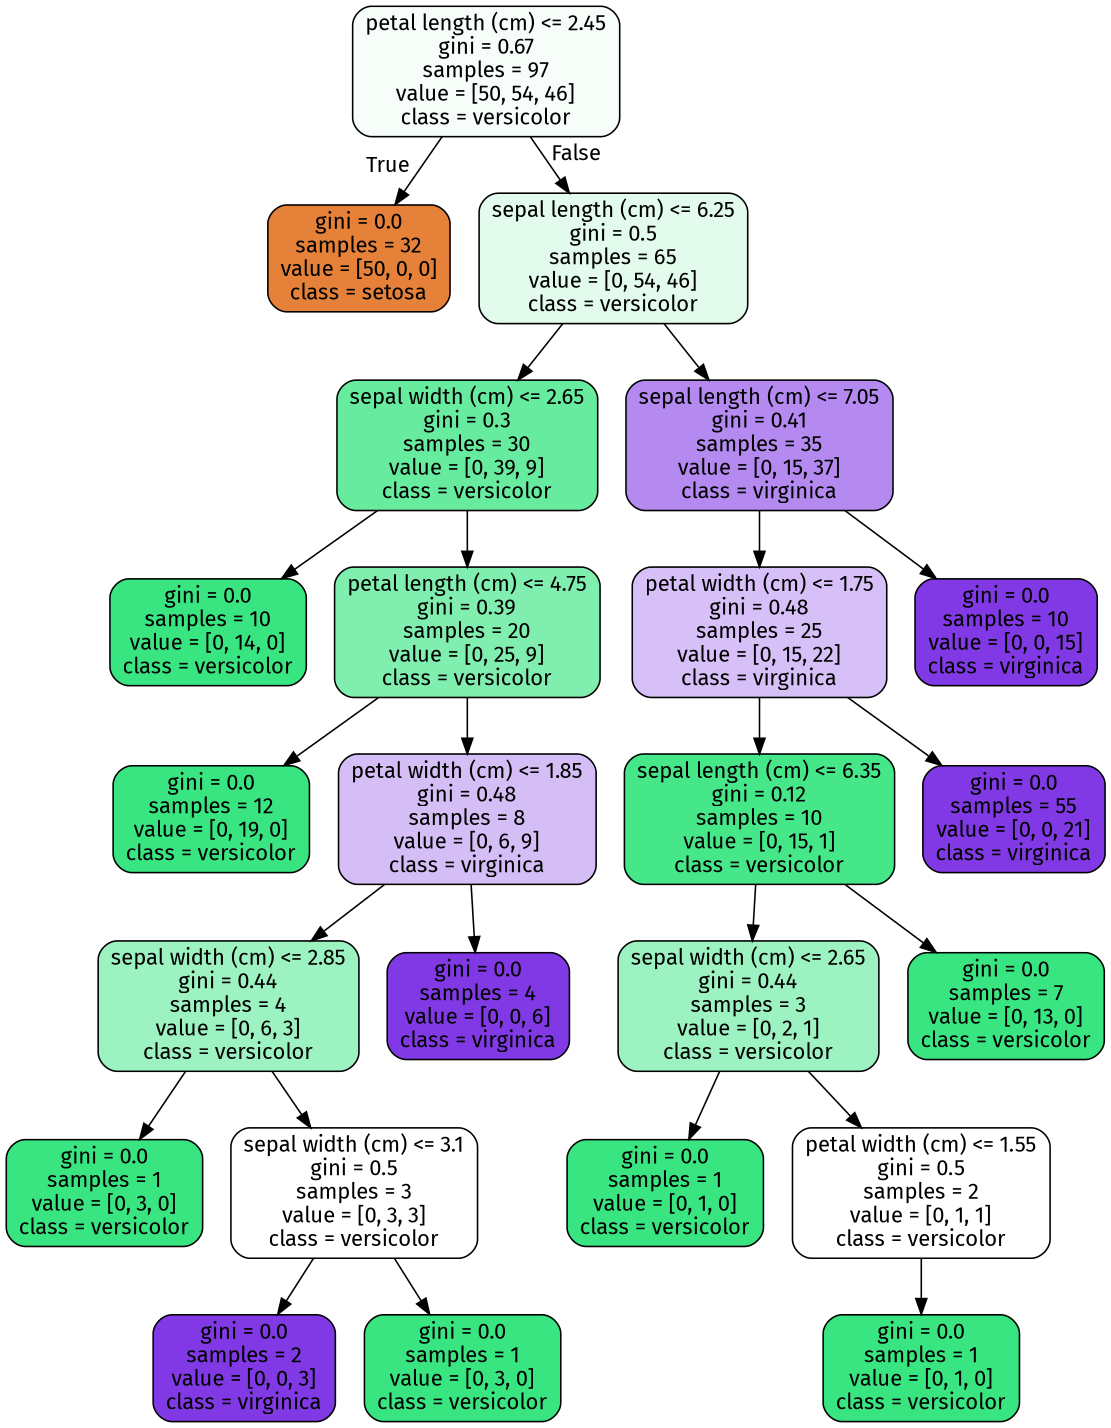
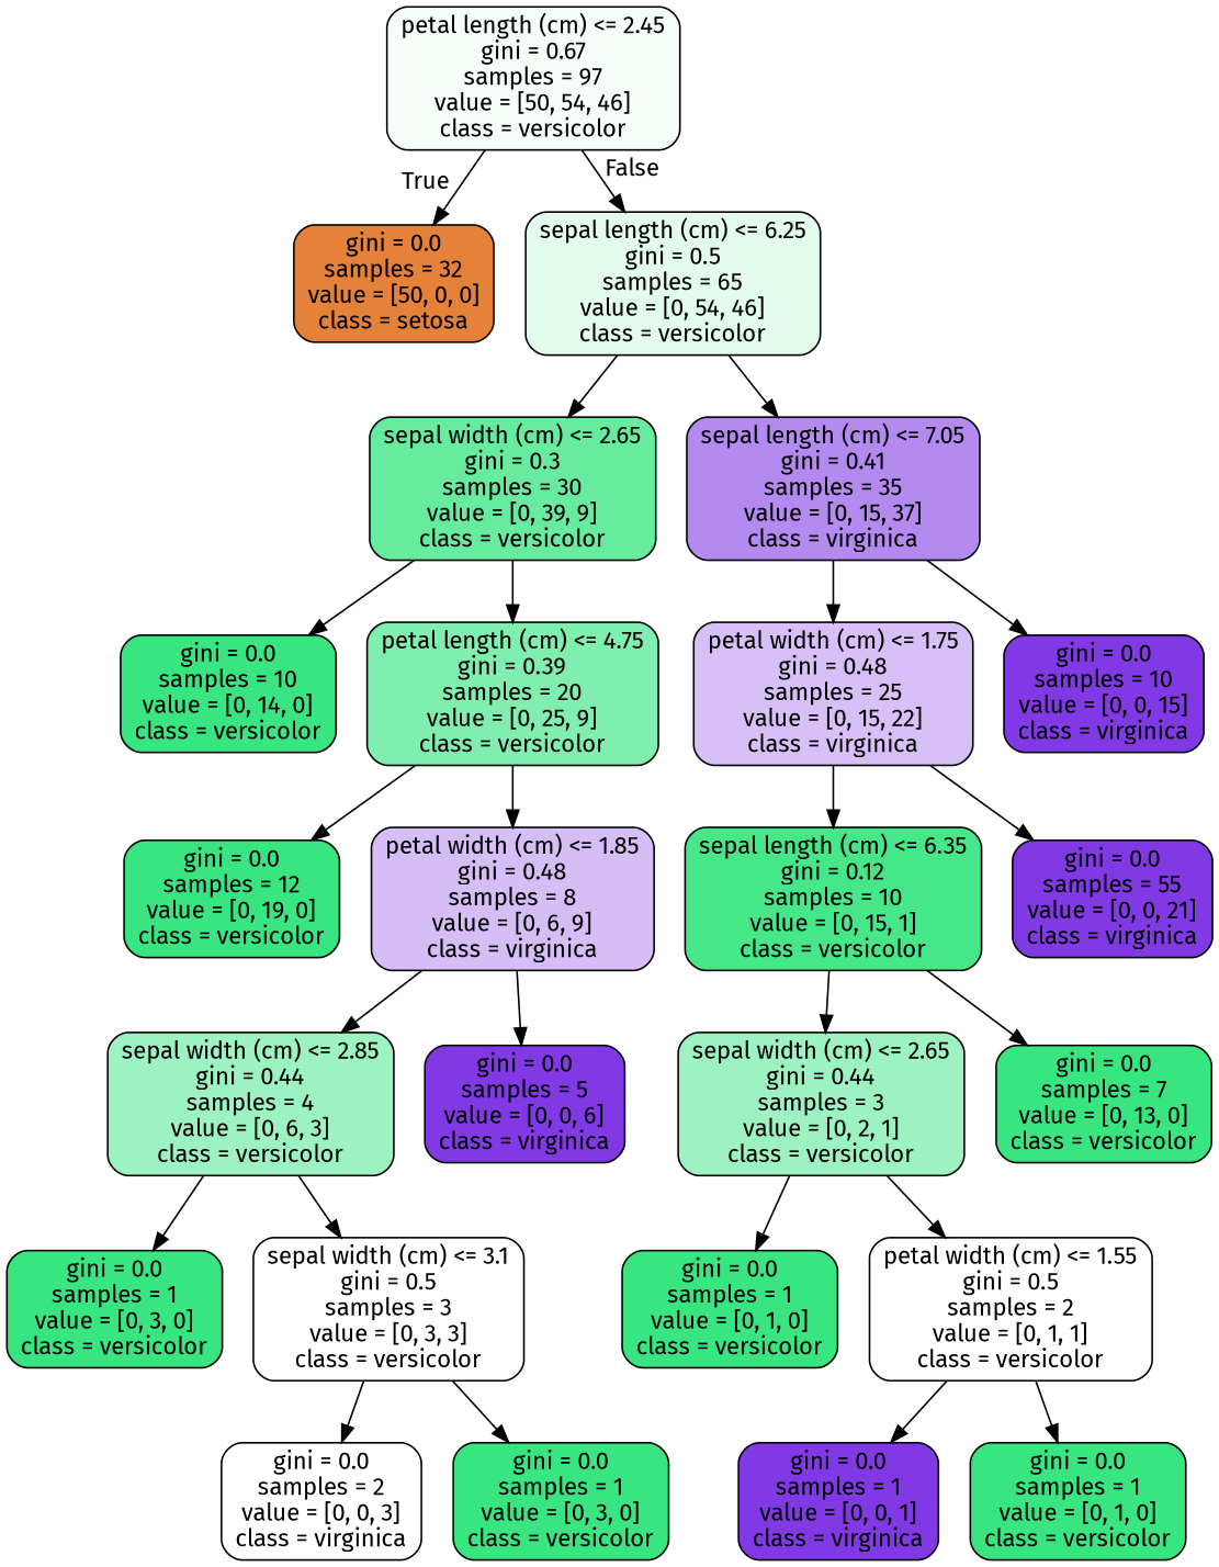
  digraph {
    fontname="Fira Sans"
    node [color=black fillcolor="#39e581" fontname="Fira Sans" shape=box style="filled, rounded"]
    edge [fontname="Fira Sans"]
    n1 [fillcolor="#f7fefa" label="petal length (cm) <= 2.45\ngini = 0.67\nsamples = 97\nvalue = [50, 54, 46]\nclass = versicolor"]
    n2 [fillcolor="#e58139" label="gini = 0.0\nsamples = 32\nvalue = [50, 0, 0]\nclass = setosa"]
    n3 [fillcolor="#e2fbec" label="sepal length (cm) <= 6.25\ngini = 0.5\nsamples = 65\nvalue = [0, 54, 46]\nclass = versicolor"]
    n4 [fillcolor="#67eb9e" label="sepal width (cm) <= 2.65\ngini = 0.3\nsamples = 30\nvalue = [0, 39, 9]\nclass = versicolor"]
    n5 [fillcolor="#b489f0" label="sepal length (cm) <= 7.05\ngini = 0.41\nsamples = 35\nvalue = [0, 15, 37]\nclass = virginica"]
    n6 [label="gini = 0.0\nsamples = 10\nvalue = [0, 14, 0]\nclass = versicolor"]
    n7 [fillcolor="#80eeae" label="petal length (cm) <= 4.75\ngini = 0.39\nsamples = 20\nvalue = [0, 25, 9]\nclass = versicolor"]
    n8 [fillcolor="#d7c0f7" label="petal width (cm) <= 1.75\ngini = 0.48\nsamples = 25\nvalue = [0, 15, 22]\nclass = virginica"]
    n9 [fillcolor="#8139e5" label="gini = 0.0\nsamples = 10\nvalue = [0, 0, 15]\nclass = virginica"]
    n10 [label="gini = 0.0\nsamples = 12\nvalue = [0, 19, 0]\nclass = versicolor"]
    n11 [fillcolor="#d5bdf6" label="petal width (cm) <= 1.85\ngini = 0.48\nsamples = 8\nvalue = [0, 6, 9]\nclass = virginica"]
    n12 [fillcolor="#9cf2c0" label="sepal width (cm) <= 2.85\ngini = 0.44\nsamples = 4\nvalue = [0, 6, 3]\nclass = versicolor"]
-   n13 [fillcolor="#8139e5" label="gini = 0.0\nsamples = 4\nvalue = [0, 0, 6]\nclass = virginica"]
+   n13 [fillcolor="#8139e5" label="gini = 0.0\nsamples = 5\nvalue = [0, 0, 6]\nclass = virginica"]
    n14 [label="gini = 0.0\nsamples = 1\nvalue = [0, 3, 0]\nclass = versicolor"]
    n15 [fillcolor="#ffffff" label="sepal width (cm) <= 3.1\ngini = 0.5\nsamples = 3\nvalue = [0, 3, 3]\nclass = versicolor"]
-   n16 [fillcolor="#8139e5" label="gini = 0.0\nsamples = 2\nvalue = [0, 0, 3]\nclass = virginica"]
+   n16 [fillcolor="#ffffff" label="gini = 0.0\nsamples = 2\nvalue = [0, 0, 3]\nclass = virginica"]
    n17 [label="gini = 0.0\nsamples = 1\nvalue = [0, 3, 0]\nclass = versicolor"]
    n18 [fillcolor="#46e789" label="sepal length (cm) <= 6.35\ngini = 0.12\nsamples = 10\nvalue = [0, 15, 1]\nclass = versicolor"]
    n19 [fillcolor="#8139e5" label="gini = 0.0\nsamples = 55\nvalue = [0, 0, 21]\nclass = virginica"]
    n20 [fillcolor="#9cf2c0" label="sepal width (cm) <= 2.65\ngini = 0.44\nsamples = 3\nvalue = [0, 2, 1]\nclass = versicolor"]
    n21 [label="gini = 0.0\nsamples = 7\nvalue = [0, 13, 0]\nclass = versicolor"]
    n22 [label="gini = 0.0\nsamples = 1\nvalue = [0, 1, 0]\nclass = versicolor"]
    n23 [fillcolor="#ffffff" label="petal width (cm) <= 1.55\ngini = 0.5\nsamples = 2\nvalue = [0, 1, 1]\nclass = versicolor"]
+   n24 [fillcolor="#8139e5" label="gini = 0.0\nsamples = 1\nvalue = [0, 0, 1]\nclass = virginica"]
    n25 [label="gini = 0.0\nsamples = 1\nvalue = [0, 1, 0]\nclass = versicolor"]
    n1 -> n2 [headlabel=True labelangle=45 labeldistance=2.5]
    n1 -> n3 [headlabel=False labelangle=-45 labeldistance=2.5]
    n3 -> n4
    n3 -> n5
    n4 -> n6
    n4 -> n7
    n5 -> n8
    n5 -> n9
    n7 -> n10
    n7 -> n11
    n8 -> n18
    n8 -> n19
    n11 -> n12
    n11 -> n13
    n12 -> n14
    n12 -> n15
    n15 -> n16
    n15 -> n17
    n18 -> n20
    n18 -> n21
    n20 -> n22
    n20 -> n23
+   n23 -> n24
    n23 -> n25
  }
